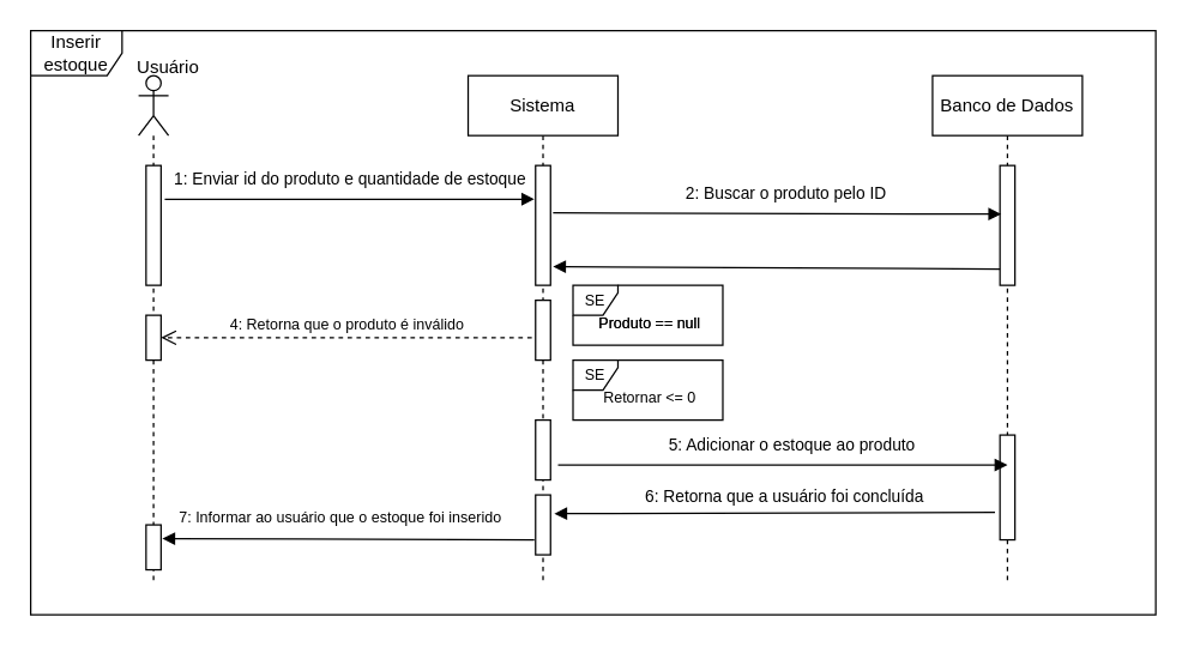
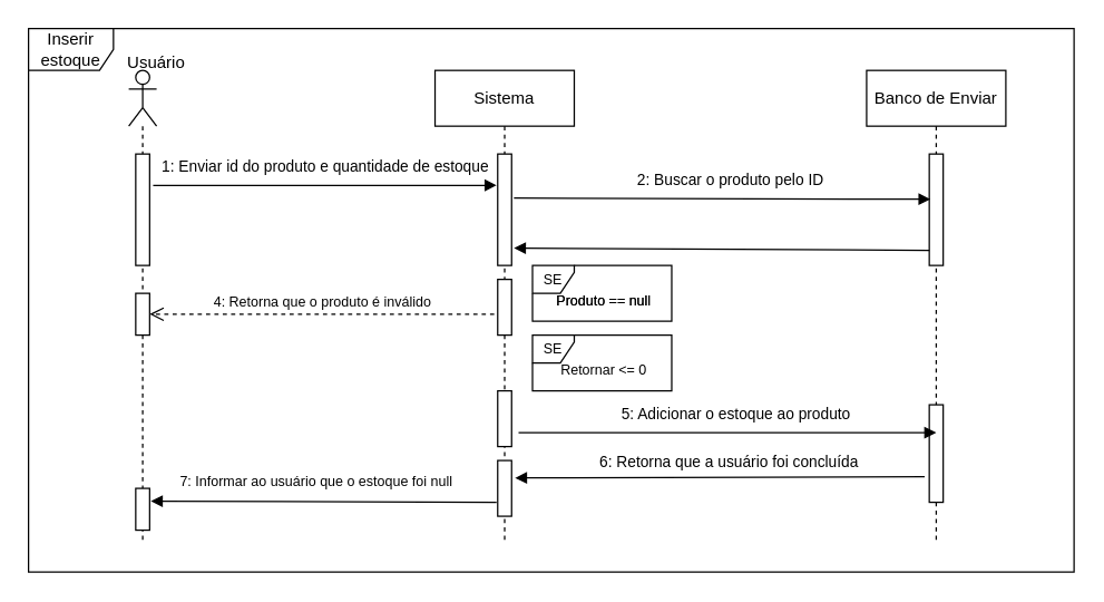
  <mxCell id="0" />
  <mxCell id="1" parent="0" />
  <mxCell id="2" value="Inserir estoque" style="shape=umlFrame;whiteSpace=wrap;html=1;width=61;height=30;" vertex="1" parent="1"><mxGeometry x="20" y="20" width="751" height="390" as="geometry" /></mxCell>
  <mxCell id="3" value="Sistema" style="shape=umlLifeline;perimeter=lifelinePerimeter;whiteSpace=wrap;html=1;container=1;collapsible=0;recursiveResize=0;outlineConnect=0;" vertex="1" parent="1"><mxGeometry x="312" y="50" width="100" height="340" as="geometry" /></mxCell>
  <mxCell id="4" value="" style="html=1;points=[];perimeter=orthogonalPerimeter;" vertex="1" parent="3"><mxGeometry x="45" y="60" width="10" height="80" as="geometry" /></mxCell>
  <mxCell id="5" value="" style="html=1;points=[];perimeter=orthogonalPerimeter;" vertex="1" parent="3"><mxGeometry x="45" y="150" width="10" height="40" as="geometry" /></mxCell>
  <mxCell id="6" value="" style="html=1;points=[];perimeter=orthogonalPerimeter;" vertex="1" parent="3"><mxGeometry x="45" y="230" width="10" height="40" as="geometry" /></mxCell>
  <mxCell id="7" value="" style="html=1;points=[];perimeter=orthogonalPerimeter;" vertex="1" parent="3"><mxGeometry x="45" y="280" width="10" height="40" as="geometry" /></mxCell>
  <mxCell id="8" value="" style="shape=umlLifeline;participant=umlActor;perimeter=lifelinePerimeter;whiteSpace=wrap;html=1;container=1;collapsible=0;recursiveResize=0;verticalAlign=top;spacingTop=36;outlineConnect=0;" vertex="1" parent="1"><mxGeometry x="92" y="50" width="20" height="340" as="geometry" /></mxCell>
  <mxCell id="9" value="" style="html=1;points=[];perimeter=orthogonalPerimeter;" vertex="1" parent="8"><mxGeometry x="5" y="60" width="10" height="80" as="geometry" /></mxCell>
  <mxCell id="10" value="" style="html=1;points=[];perimeter=orthogonalPerimeter;" vertex="1" parent="8"><mxGeometry x="5" y="160" width="10" height="30" as="geometry" /></mxCell>
  <mxCell id="11" value="" style="html=1;points=[];perimeter=orthogonalPerimeter;" vertex="1" parent="8"><mxGeometry x="5" y="300" width="10" height="30" as="geometry" /></mxCell>
- <mxCell id="12" value="Banco de Dados" style="shape=umlLifeline;perimeter=lifelinePerimeter;whiteSpace=wrap;html=1;container=1;collapsible=0;recursiveResize=0;outlineConnect=0;" vertex="1" parent="1"><mxGeometry x="622" y="50" width="100" height="340" as="geometry" /></mxCell>
+ <mxCell id="12" value="Banco de Enviar" style="shape=umlLifeline;perimeter=lifelinePerimeter;whiteSpace=wrap;html=1;container=1;collapsible=0;recursiveResize=0;outlineConnect=0;" vertex="1" parent="1"><mxGeometry x="622" y="50" width="100" height="340" as="geometry" /></mxCell>
  <mxCell id="13" value="" style="html=1;points=[];perimeter=orthogonalPerimeter;" vertex="1" parent="12"><mxGeometry x="45" y="60" width="10" height="80" as="geometry" /></mxCell>
  <mxCell id="14" value="" style="html=1;points=[];perimeter=orthogonalPerimeter;" vertex="1" parent="12"><mxGeometry x="45" y="240" width="10" height="70" as="geometry" /></mxCell>
  <mxCell id="15" value="Usuário" style="text;html=1;strokeColor=none;fillColor=none;align=center;verticalAlign=middle;whiteSpace=wrap;rounded=0;" vertex="1" parent="1"><mxGeometry x="82" y="30" width="60" height="30" as="geometry" /></mxCell>
  <mxCell id="16" value="" style="html=1;verticalAlign=bottom;endArrow=block;exitX=1.25;exitY=0.281;exitDx=0;exitDy=0;exitPerimeter=0;entryX=-0.083;entryY=0.281;entryDx=0;entryDy=0;entryPerimeter=0;" edge="1" parent="1" source="9" target="4"><mxGeometry width="80" relative="1" as="geometry"><mxPoint x="132" y="130" as="sourcePoint" /><mxPoint x="212" y="130" as="targetPoint" /></mxGeometry></mxCell>
  <mxCell id="17" value="1: Enviar id do produto e quantidade de estoque" style="edgeLabel;html=1;align=center;verticalAlign=middle;resizable=0;points=[];" vertex="1" connectable="0" parent="16"><mxGeometry x="0.219" relative="1" as="geometry"><mxPoint x="-27" y="-14" as="offset" /></mxGeometry></mxCell>
  <mxCell id="18" value="" style="html=1;verticalAlign=bottom;endArrow=block;exitX=1.167;exitY=0.396;exitDx=0;exitDy=0;exitPerimeter=0;entryX=0.083;entryY=0.406;entryDx=0;entryDy=0;entryPerimeter=0;" edge="1" parent="1" source="4" target="13"><mxGeometry width="80" relative="1" as="geometry"><mxPoint x="372" y="140" as="sourcePoint" /><mxPoint x="672" y="142" as="targetPoint" /></mxGeometry></mxCell>
  <mxCell id="19" value="2: Buscar o produto pelo ID" style="edgeLabel;html=1;align=center;verticalAlign=middle;resizable=0;points=[];" vertex="1" connectable="0" parent="18"><mxGeometry x="0.219" relative="1" as="geometry"><mxPoint x="-27" y="-14" as="offset" /></mxGeometry></mxCell>
  <mxCell id="20" value="SE" style="shape=umlFrame;whiteSpace=wrap;html=1;fontSize=10;fillColor=#FFFFFF;width=30;height=20;" vertex="1" parent="1"><mxGeometry x="382" y="190" width="100" height="40" as="geometry" /></mxCell>
  <mxCell id="21" value="" style="html=1;verticalAlign=bottom;endArrow=block;exitX=0;exitY=0.865;exitDx=0;exitDy=0;exitPerimeter=0;entryX=1.167;entryY=0.844;entryDx=0;entryDy=0;entryPerimeter=0;" edge="1" parent="1" source="13" target="4"><mxGeometry width="80" relative="1" as="geometry"><mxPoint x="378.67" y="199.58" as="sourcePoint" /><mxPoint x="677.83" y="200.38" as="targetPoint" /></mxGeometry></mxCell>
  <mxCell id="22" value="Produto == null" style="text;html=1;strokeColor=none;fillColor=none;align=center;verticalAlign=middle;whiteSpace=wrap;rounded=0;fontSize=10;" vertex="1" parent="1"><mxGeometry x="396" y="200" width="75" height="30" as="geometry" /></mxCell>
  <mxCell id="23" value="4: Retorna que o produto é inválido" style="html=1;verticalAlign=bottom;endArrow=open;dashed=1;endSize=8;fontSize=10;exitX=-0.25;exitY=0.625;exitDx=0;exitDy=0;exitPerimeter=0;entryX=1;entryY=0.5;entryDx=0;entryDy=0;entryPerimeter=0;" edge="1" parent="1" source="5" target="10"><mxGeometry relative="1" as="geometry"><mxPoint x="357" y="220" as="sourcePoint" /><mxPoint x="112" y="224" as="targetPoint" /></mxGeometry></mxCell>
  <mxCell id="24" value="Produto == null" style="text;html=1;strokeColor=none;fillColor=none;align=center;verticalAlign=middle;whiteSpace=wrap;rounded=0;fontSize=10;" vertex="1" parent="1"><mxGeometry x="396" y="200" width="75" height="30" as="geometry" /></mxCell>
  <mxCell id="25" value="" style="group" vertex="1" connectable="0" parent="1"><mxGeometry x="382" y="240" width="100" height="40" as="geometry" /></mxCell>
  <mxCell id="26" value="SE" style="shape=umlFrame;whiteSpace=wrap;html=1;fontSize=10;fillColor=#FFFFFF;width=30;height=20;" vertex="1" parent="25"><mxGeometry width="100" height="40" as="geometry" /></mxCell>
  <mxCell id="27" value="Retornar &amp;lt;= 0" style="text;html=1;strokeColor=none;fillColor=none;align=center;verticalAlign=middle;whiteSpace=wrap;rounded=0;fontSize=10;" vertex="1" parent="25"><mxGeometry x="14" y="10" width="75" height="30" as="geometry" /></mxCell>
  <mxCell id="28" value="" style="html=1;verticalAlign=bottom;endArrow=block;exitX=1.5;exitY=0.75;exitDx=0;exitDy=0;exitPerimeter=0;entryX=0.5;entryY=0.286;entryDx=0;entryDy=0;entryPerimeter=0;" edge="1" parent="1" source="6" target="14"><mxGeometry width="80" relative="1" as="geometry"><mxPoint x="396" y="310" as="sourcePoint" /><mxPoint x="642.67" y="310" as="targetPoint" /></mxGeometry></mxCell>
  <mxCell id="29" value="5: Adicionar o estoque ao produto" style="edgeLabel;html=1;align=center;verticalAlign=middle;resizable=0;points=[];" vertex="1" connectable="0" parent="28"><mxGeometry x="0.219" relative="1" as="geometry"><mxPoint x="-27" y="-14" as="offset" /></mxGeometry></mxCell>
  <mxCell id="30" value="" style="html=1;verticalAlign=bottom;endArrow=block;exitX=-0.333;exitY=0.738;exitDx=0;exitDy=0;exitPerimeter=0;entryX=1.25;entryY=0.313;entryDx=0;entryDy=0;entryPerimeter=0;" edge="1" parent="1" source="14" target="7"><mxGeometry width="80" relative="1" as="geometry"><mxPoint x="372" y="430" as="sourcePoint" /><mxPoint x="672" y="430.02" as="targetPoint" /></mxGeometry></mxCell>
  <mxCell id="31" value="6: Retorna que a usuário foi concluída" style="edgeLabel;html=1;align=center;verticalAlign=middle;resizable=0;points=[];" vertex="1" connectable="0" parent="1"><mxGeometry x="522" y="330" as="geometry" /></mxCell>
  <mxCell id="32" value="" style="html=1;verticalAlign=bottom;endArrow=block;exitX=-0.333;exitY=0.738;exitDx=0;exitDy=0;exitPerimeter=0;entryX=1.083;entryY=0.306;entryDx=0;entryDy=0;entryPerimeter=0;" edge="1" parent="1" target="11"><mxGeometry width="80" relative="1" as="geometry"><mxPoint x="356.17" y="360" as="sourcePoint" /><mxPoint x="62" y="360.86" as="targetPoint" /></mxGeometry></mxCell>
- <mxCell id="33" value="7: Informar ao usuário que o estoque foi inserido" style="text;html=1;strokeColor=none;fillColor=none;align=center;verticalAlign=middle;whiteSpace=wrap;rounded=0;fontSize=10;" vertex="1" parent="1"><mxGeometry x="92" y="330" width="270" height="30" as="geometry" /></mxCell>
+ <mxCell id="33" value="7: Informar ao usuário que o estoque foi null" style="text;html=1;strokeColor=none;fillColor=none;align=center;verticalAlign=middle;whiteSpace=wrap;rounded=0;fontSize=10;" vertex="1" parent="1"><mxGeometry x="92" y="330" width="270" height="30" as="geometry" /></mxCell>
